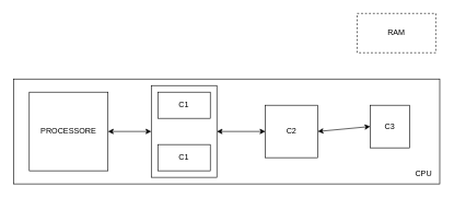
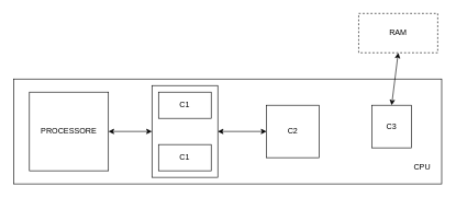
  <mxCell id="0" />
  <mxCell id="1" parent="0" />
  <mxCell id="2" value="" style="rounded=0;whiteSpace=wrap;html=1;shadow=0;glass=0;sketch=0;" parent="1" vertex="1"><mxGeometry x="20" y="120" width="650" height="160" as="geometry" /></mxCell>
  <mxCell id="3" value="PROCESSORE" style="whiteSpace=wrap;html=1;aspect=fixed;" parent="1" vertex="1"><mxGeometry x="44" y="140" width="120" height="120" as="geometry" /></mxCell>
  <mxCell id="4" style="edgeStyle=none;html=1;exitX=0;exitY=0.5;exitDx=0;exitDy=0;startArrow=classic;startFill=1;entryX=0.5;entryY=0;entryDx=0;entryDy=0;" parent="1" source="6" edge="1" target="12"><mxGeometry relative="1" as="geometry"><mxPoint x="330" y="200" as="targetPoint" /></mxGeometry></mxCell>
- <mxCell id="5" style="edgeStyle=none;html=1;exitX=1;exitY=0.5;exitDx=0;exitDy=0;entryX=0;entryY=0.5;entryDx=0;entryDy=0;startArrow=classic;startFill=1;" parent="1" source="6" target="7" edge="1"><mxGeometry relative="1" as="geometry" /></mxCell>
  <mxCell id="6" value="C2" style="rounded=0;whiteSpace=wrap;html=1;" parent="1" vertex="1"><mxGeometry x="404" y="160" width="80" height="80" as="geometry" /></mxCell>
  <mxCell id="7" value="C3" style="rounded=0;whiteSpace=wrap;html=1;" parent="1" vertex="1"><mxGeometry x="564" y="160" width="60" height="65" as="geometry" /></mxCell>
+ <mxCell id="8" style="edgeStyle=none;html=1;exitX=0.5;exitY=1;exitDx=0;exitDy=0;entryX=0.5;entryY=0;entryDx=0;entryDy=0;startArrow=classic;startFill=1;" parent="1" source="9" target="7" edge="1"><mxGeometry relative="1" as="geometry" /></mxCell>
  <mxCell id="9" value="RAM" style="rounded=0;whiteSpace=wrap;html=1;shadow=0;glass=0;sketch=0;dashed=1;" parent="1" vertex="1"><mxGeometry x="544" y="20" width="120" height="60" as="geometry" /></mxCell>
- <mxCell id="10" value="CPU" style="text;html=1;align=center;verticalAlign=middle;resizable=0;points=[];autosize=1;strokeColor=none;fillColor=none;" parent="1" vertex="1"><mxGeometry x="620" y="250" width="50" height="30" as="geometry" /></mxCell>
+ <mxCell id="10" value="CPU" style="text;html=1;align=center;verticalAlign=middle;resizable=0;points=[];autosize=1;strokeColor=none;fillColor=none;" parent="1" vertex="1"><mxGeometry x="615" y="240" width="50" height="30" as="geometry" /></mxCell>
  <mxCell id="11" style="edgeStyle=none;html=1;exitX=0.5;exitY=1;exitDx=0;exitDy=0;entryX=1;entryY=0.5;entryDx=0;entryDy=0;startArrow=classic;startFill=1;" edge="1" parent="1" source="12" target="3"><mxGeometry relative="1" as="geometry" /></mxCell>
  <mxCell id="12" value="" style="rounded=0;whiteSpace=wrap;html=1;direction=south;" vertex="1" parent="1"><mxGeometry x="230" y="130" width="100" height="140" as="geometry" /></mxCell>
  <mxCell id="13" value="C1" style="rounded=0;whiteSpace=wrap;html=1;" parent="1" vertex="1"><mxGeometry x="240" y="140" width="80" height="40" as="geometry" /></mxCell>
  <mxCell id="14" value="C1" style="rounded=0;whiteSpace=wrap;html=1;" parent="1" vertex="1"><mxGeometry x="240" y="220" width="80" height="40" as="geometry" /></mxCell>
